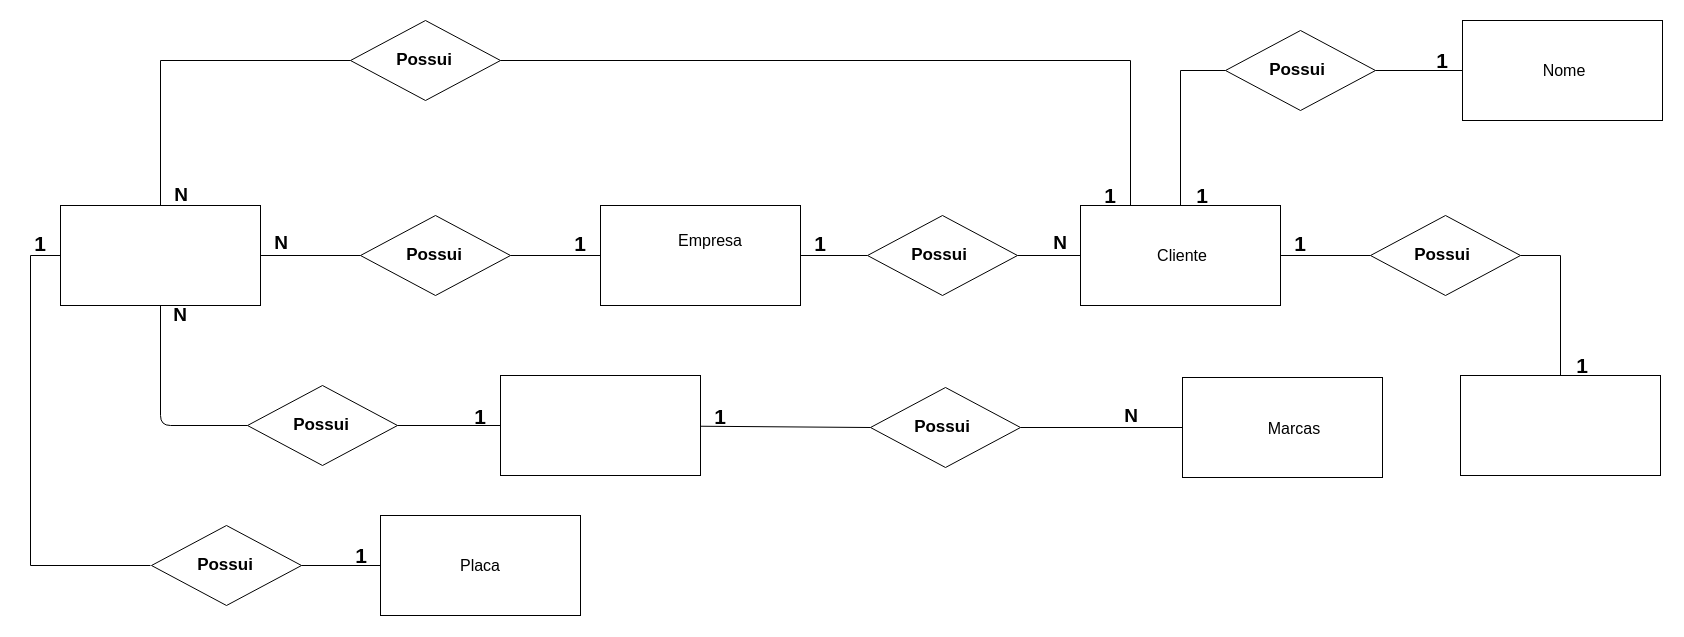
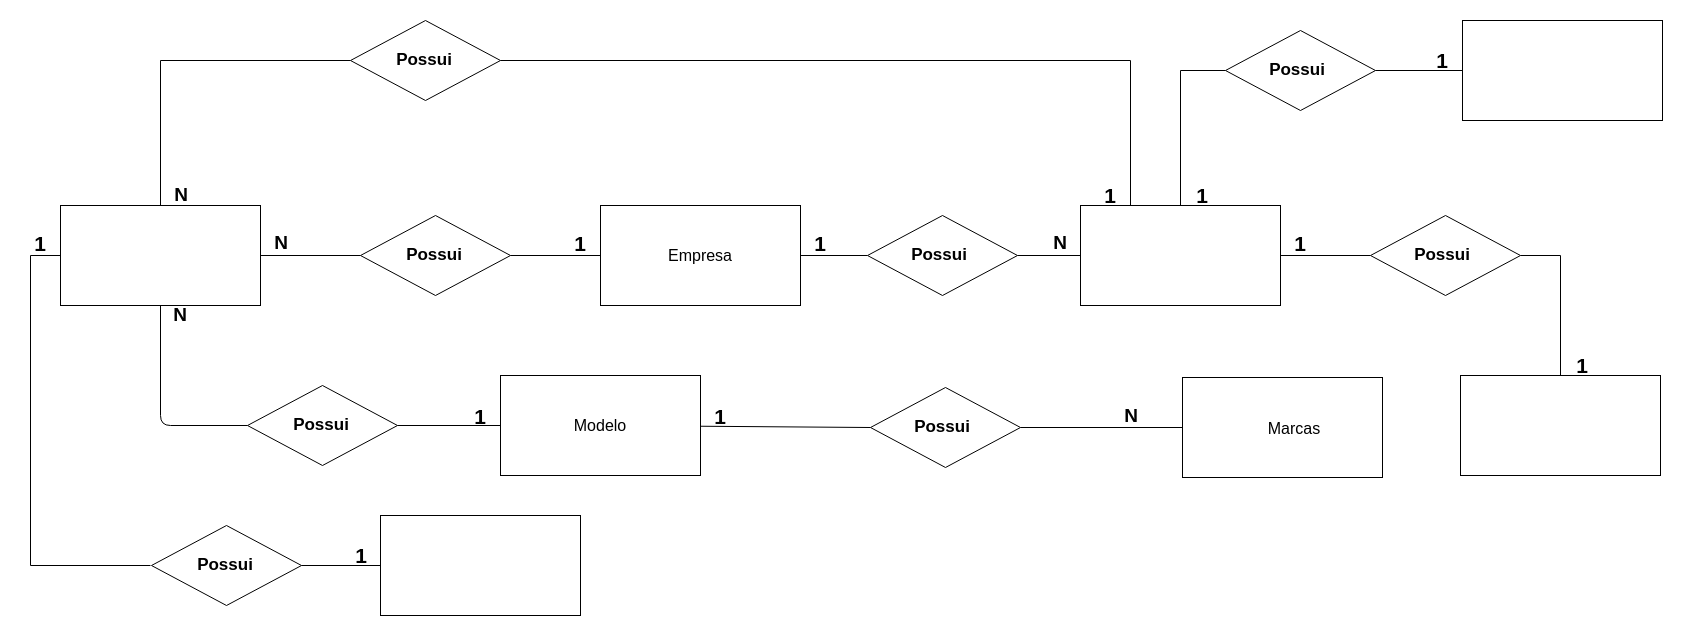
  <mxCell id="0" />
  <mxCell id="1" parent="0" />
  <mxCell id="2" style="edgeStyle=none;rounded=0;orthogonalLoop=1;jettySize=auto;html=1;exitX=0;exitY=0.5;exitDx=0;exitDy=0;fontSize=21;startArrow=none;startFill=0;endArrow=none;endFill=0;strokeColor=#000000;" edge="1" parent="1" source="4"><mxGeometry relative="1" as="geometry"><mxPoint x="150" y="565" as="targetPoint" /><Array as="points"><mxPoint x="30" y="255" /><mxPoint x="30" y="565" /></Array></mxGeometry></mxCell>
  <mxCell id="3" style="edgeStyle=none;rounded=0;orthogonalLoop=1;jettySize=auto;html=1;entryX=0;entryY=0.5;entryDx=0;entryDy=0;fontSize=21;startArrow=none;startFill=0;endArrow=none;endFill=0;strokeColor=#000000;" edge="1" parent="1" source="4" target="60"><mxGeometry relative="1" as="geometry"><Array as="points"><mxPoint x="160" y="60" /></Array></mxGeometry></mxCell>
  <mxCell id="4" value="" style="rounded=0;whiteSpace=wrap;html=1;" vertex="1" parent="1"><mxGeometry x="60" y="205" width="200" height="100" as="geometry" /></mxCell>
  <mxCell id="5" value="" style="rounded=0;whiteSpace=wrap;html=1;" vertex="1" parent="1"><mxGeometry x="600" y="205" width="200" height="100" as="geometry" /></mxCell>
- <mxCell id="6" value="&lt;font style=&quot;font-size: 16px&quot;&gt;Empresa&lt;/font&gt;" style="text;html=1;strokeColor=none;fillColor=none;align=center;verticalAlign=middle;whiteSpace=wrap;rounded=0;" vertex="1" parent="1"><mxGeometry x="670" y="230" width="80" height="20" as="geometry" /></mxCell>
+ <mxCell id="6" value="&lt;font style=&quot;font-size: 16px&quot;&gt;Empresa&lt;/font&gt;" style="text;html=1;strokeColor=none;fillColor=none;align=center;verticalAlign=middle;whiteSpace=wrap;rounded=0;" vertex="1" parent="1"><mxGeometry x="660" y="245" width="80" height="20" as="geometry" /></mxCell>
  <mxCell id="7" value="" style="rhombus;whiteSpace=wrap;html=1;" vertex="1" parent="1"><mxGeometry x="360" y="215" width="150" height="80" as="geometry" /></mxCell>
  <mxCell id="8" value="&lt;font style=&quot;font-size: 17px&quot;&gt;&lt;b&gt;Possui&lt;/b&gt;&lt;/font&gt;" style="text;html=1;strokeColor=none;fillColor=none;align=center;verticalAlign=middle;whiteSpace=wrap;rounded=0;" vertex="1" parent="1"><mxGeometry x="414" y="245" width="40" height="20" as="geometry" /></mxCell>
  <mxCell id="9" value="" style="endArrow=none;html=1;strokeColor=#000000;entryX=0;entryY=0.5;entryDx=0;entryDy=0;exitX=1;exitY=0.5;exitDx=0;exitDy=0;" edge="1" parent="1" source="4" target="7"><mxGeometry width="50" height="50" relative="1" as="geometry"><mxPoint x="260" y="265" as="sourcePoint" /><mxPoint x="310" y="215" as="targetPoint" /></mxGeometry></mxCell>
  <mxCell id="10" value="" style="endArrow=none;html=1;strokeColor=#000000;entryX=1;entryY=0.5;entryDx=0;entryDy=0;exitX=0;exitY=0.5;exitDx=0;exitDy=0;" edge="1" parent="1" source="5" target="7"><mxGeometry width="50" height="50" relative="1" as="geometry"><mxPoint x="420" y="355" as="sourcePoint" /><mxPoint x="470" y="305" as="targetPoint" /></mxGeometry></mxCell>
  <mxCell id="11" value="&lt;font style=&quot;font-size: 19px;&quot;&gt;&lt;b style=&quot;font-size: 19px;&quot;&gt;N&lt;/b&gt;&lt;/font&gt;" style="text;html=1;strokeColor=none;fillColor=none;align=center;verticalAlign=middle;whiteSpace=wrap;rounded=0;fontSize=19;" vertex="1" parent="1"><mxGeometry x="1111" y="406" width="40" height="20" as="geometry" /></mxCell>
  <mxCell id="12" value="&lt;b style=&quot;font-size: 21px;&quot;&gt;&lt;font style=&quot;font-size: 21px;&quot;&gt;1&lt;/font&gt;&lt;/b&gt;" style="text;html=1;strokeColor=none;fillColor=none;align=center;verticalAlign=middle;whiteSpace=wrap;rounded=0;fontSize=21;" vertex="1" parent="1"><mxGeometry x="560" y="233" width="40" height="20" as="geometry" /></mxCell>
  <mxCell id="13" style="edgeStyle=none;rounded=0;orthogonalLoop=1;jettySize=auto;html=1;entryX=0;entryY=0.5;entryDx=0;entryDy=0;fontSize=21;startArrow=none;startFill=0;endArrow=none;endFill=0;strokeColor=#000000;" edge="1" parent="1" source="14" target="25"><mxGeometry relative="1" as="geometry" /></mxCell>
  <mxCell id="14" value="" style="rounded=0;whiteSpace=wrap;html=1;" vertex="1" parent="1"><mxGeometry x="500" y="375" width="200" height="100" as="geometry" /></mxCell>
  <mxCell id="15" value="&lt;font style=&quot;font-size: 16px&quot;&gt;Marca&lt;/font&gt;" style="text;html=1;strokeColor=none;fillColor=none;align=center;verticalAlign=middle;whiteSpace=wrap;rounded=0;" vertex="1" parent="1"><mxGeometry x="1222" y="447" width="80" height="20" as="geometry" /></mxCell>
  <mxCell id="16" style="edgeStyle=none;rounded=0;orthogonalLoop=1;jettySize=auto;html=1;exitX=1;exitY=0.5;exitDx=0;exitDy=0;fontSize=21;startArrow=none;startFill=0;endArrow=none;endFill=0;strokeColor=#000000;" edge="1" parent="1" source="17" target="25"><mxGeometry relative="1" as="geometry" /></mxCell>
  <mxCell id="17" value="" style="rounded=0;whiteSpace=wrap;html=1;" vertex="1" parent="1"><mxGeometry x="1182" y="377" width="200" height="100" as="geometry" /></mxCell>
+ <mxCell id="18" value="&lt;font style=&quot;font-size: 16px&quot;&gt;Modelo&lt;/font&gt;" style="text;html=1;strokeColor=none;fillColor=none;align=center;verticalAlign=middle;whiteSpace=wrap;rounded=0;" vertex="1" parent="1"><mxGeometry x="560" y="415" width="80" height="20" as="geometry" /></mxCell>
  <mxCell id="19" value="" style="rhombus;whiteSpace=wrap;html=1;" vertex="1" parent="1"><mxGeometry x="247" y="385" width="150" height="80" as="geometry" /></mxCell>
  <mxCell id="20" value="&lt;font style=&quot;font-size: 17px&quot;&gt;&lt;b&gt;Possui&lt;/b&gt;&lt;/font&gt;" style="text;html=1;strokeColor=none;fillColor=none;align=center;verticalAlign=middle;whiteSpace=wrap;rounded=0;" vertex="1" parent="1"><mxGeometry x="301" y="415" width="40" height="20" as="geometry" /></mxCell>
  <mxCell id="21" value="" style="endArrow=none;html=1;fontSize=21;strokeColor=#000000;entryX=0.5;entryY=1;entryDx=0;entryDy=0;exitX=0;exitY=0.5;exitDx=0;exitDy=0;" edge="1" parent="1" source="19" target="4"><mxGeometry width="50" height="50" relative="1" as="geometry"><mxPoint x="160" y="425" as="sourcePoint" /><mxPoint x="130" y="485" as="targetPoint" /><Array as="points"><mxPoint x="160" y="425" /></Array></mxGeometry></mxCell>
  <mxCell id="22" value="" style="endArrow=none;html=1;fontSize=21;strokeColor=#000000;entryX=1;entryY=0.5;entryDx=0;entryDy=0;exitX=0;exitY=0.5;exitDx=0;exitDy=0;" edge="1" parent="1" source="14" target="19"><mxGeometry width="50" height="50" relative="1" as="geometry"><mxPoint x="170" y="675" as="sourcePoint" /><mxPoint x="220" y="625" as="targetPoint" /></mxGeometry></mxCell>
  <mxCell id="23" value="&lt;b style=&quot;font-size: 21px;&quot;&gt;&lt;font style=&quot;font-size: 21px;&quot;&gt;1&lt;/font&gt;&lt;/b&gt;" style="text;html=1;strokeColor=none;fillColor=none;align=center;verticalAlign=middle;whiteSpace=wrap;rounded=0;fontSize=21;" vertex="1" parent="1"><mxGeometry x="460" y="406" width="40" height="20" as="geometry" /></mxCell>
  <mxCell id="24" value="&lt;b style=&quot;font-size: 21px;&quot;&gt;&lt;font style=&quot;font-size: 21px;&quot;&gt;1&lt;/font&gt;&lt;/b&gt;" style="text;html=1;strokeColor=none;fillColor=none;align=center;verticalAlign=middle;whiteSpace=wrap;rounded=0;fontSize=21;" vertex="1" parent="1"><mxGeometry x="700" y="406" width="40" height="20" as="geometry" /></mxCell>
  <mxCell id="25" value="" style="rhombus;whiteSpace=wrap;html=1;" vertex="1" parent="1"><mxGeometry x="870" y="387" width="150" height="80" as="geometry" /></mxCell>
  <mxCell id="26" value="&lt;font style=&quot;font-size: 17px&quot;&gt;&lt;b&gt;Possui&lt;/b&gt;&lt;/font&gt;" style="text;html=1;strokeColor=none;fillColor=none;align=center;verticalAlign=middle;whiteSpace=wrap;rounded=0;" vertex="1" parent="1"><mxGeometry x="924" y="417" width="36" height="20" as="geometry" /></mxCell>
  <mxCell id="27" value="" style="rhombus;whiteSpace=wrap;html=1;" vertex="1" parent="1"><mxGeometry x="151" y="525" width="150" height="80" as="geometry" /></mxCell>
  <mxCell id="28" value="&lt;font style=&quot;font-size: 17px&quot;&gt;&lt;b&gt;Possui&lt;/b&gt;&lt;/font&gt;" style="text;html=1;strokeColor=none;fillColor=none;align=center;verticalAlign=middle;whiteSpace=wrap;rounded=0;" vertex="1" parent="1"><mxGeometry x="205" y="555" width="40" height="20" as="geometry" /></mxCell>
  <mxCell id="29" value="&lt;font style=&quot;font-size: 19px;&quot;&gt;&lt;b style=&quot;font-size: 19px;&quot;&gt;N&lt;/b&gt;&lt;/font&gt;" style="text;html=1;strokeColor=none;fillColor=none;align=center;verticalAlign=middle;whiteSpace=wrap;rounded=0;fontSize=19;" vertex="1" parent="1"><mxGeometry x="160" y="305" width="40" height="20" as="geometry" /></mxCell>
  <mxCell id="30" style="edgeStyle=none;rounded=0;orthogonalLoop=1;jettySize=auto;html=1;entryX=1;entryY=0.5;entryDx=0;entryDy=0;fontSize=21;startArrow=none;startFill=0;endArrow=none;endFill=0;strokeColor=#000000;" edge="1" parent="1" source="31" target="27"><mxGeometry relative="1" as="geometry" /></mxCell>
  <mxCell id="31" value="" style="rounded=0;whiteSpace=wrap;html=1;" vertex="1" parent="1"><mxGeometry x="380" y="515" width="200" height="100" as="geometry" /></mxCell>
- <mxCell id="32" value="&lt;font style=&quot;font-size: 16px&quot;&gt;Placa&lt;/font&gt;" style="text;html=1;strokeColor=none;fillColor=none;align=center;verticalAlign=middle;whiteSpace=wrap;rounded=0;" vertex="1" parent="1"><mxGeometry x="440" y="555" width="80" height="20" as="geometry" /></mxCell>
  <mxCell id="33" value="&lt;b style=&quot;font-size: 21px;&quot;&gt;&lt;font style=&quot;font-size: 21px;&quot;&gt;1&lt;/font&gt;&lt;/b&gt;" style="text;html=1;strokeColor=none;fillColor=none;align=center;verticalAlign=middle;whiteSpace=wrap;rounded=0;fontSize=21;" vertex="1" parent="1"><mxGeometry x="341" y="545" width="40" height="20" as="geometry" /></mxCell>
  <mxCell id="34" value="&lt;b style=&quot;font-size: 21px;&quot;&gt;&lt;font style=&quot;font-size: 21px;&quot;&gt;1&lt;/font&gt;&lt;/b&gt;" style="text;html=1;strokeColor=none;fillColor=none;align=center;verticalAlign=middle;whiteSpace=wrap;rounded=0;fontSize=21;" vertex="1" parent="1"><mxGeometry y="233" width="40" height="20" as="geometry" x="20" /></mxCell>
  <mxCell id="35" value="&lt;font style=&quot;font-size: 19px;&quot;&gt;&lt;b style=&quot;font-size: 19px;&quot;&gt;N&lt;/b&gt;&lt;/font&gt;" style="text;html=1;strokeColor=none;fillColor=none;align=center;verticalAlign=middle;whiteSpace=wrap;rounded=0;fontSize=19;" vertex="1" parent="1"><mxGeometry x="261" y="233" width="40" height="20" as="geometry" /></mxCell>
  <mxCell id="36" style="edgeStyle=none;rounded=0;orthogonalLoop=1;jettySize=auto;html=1;entryX=0;entryY=0.5;entryDx=0;entryDy=0;fontSize=21;startArrow=none;startFill=0;endArrow=none;endFill=0;strokeColor=#000000;" edge="1" parent="1" source="38" target="47"><mxGeometry relative="1" as="geometry" /></mxCell>
  <mxCell id="37" style="edgeStyle=none;rounded=0;orthogonalLoop=1;jettySize=auto;html=1;fontSize=21;startArrow=none;startFill=0;endArrow=none;endFill=0;strokeColor=#000000;entryX=0;entryY=0.5;entryDx=0;entryDy=0;" edge="1" parent="1" source="38" target="53"><mxGeometry relative="1" as="geometry"><mxPoint x="1180" y="70" as="targetPoint" /><Array as="points"><mxPoint x="1180" y="70" /></Array></mxGeometry></mxCell>
  <mxCell id="38" value="" style="rounded=0;whiteSpace=wrap;html=1;" vertex="1" parent="1"><mxGeometry x="1080" y="205" width="200" height="100" as="geometry" /></mxCell>
- <mxCell id="39" value="&lt;font style=&quot;font-size: 16px&quot;&gt;Cliente&lt;/font&gt;" style="text;html=1;strokeColor=none;fillColor=none;align=center;verticalAlign=middle;whiteSpace=wrap;rounded=0;" vertex="1" parent="1"><mxGeometry x="1142" y="245" width="80" height="20" as="geometry" /></mxCell>
  <mxCell id="40" style="edgeStyle=none;rounded=0;orthogonalLoop=1;jettySize=auto;html=1;entryX=0;entryY=0.5;entryDx=0;entryDy=0;fontSize=21;startArrow=none;startFill=0;endArrow=none;endFill=0;strokeColor=#000000;" edge="1" parent="1" source="42" target="38"><mxGeometry relative="1" as="geometry" /></mxCell>
  <mxCell id="41" style="edgeStyle=none;rounded=0;orthogonalLoop=1;jettySize=auto;html=1;fontSize=21;startArrow=none;startFill=0;endArrow=none;endFill=0;strokeColor=#000000;" edge="1" parent="1" source="42" target="5"><mxGeometry relative="1" as="geometry" /></mxCell>
  <mxCell id="42" value="" style="rhombus;whiteSpace=wrap;html=1;" vertex="1" parent="1"><mxGeometry x="867" y="215" width="150" height="80" as="geometry" /></mxCell>
  <mxCell id="43" value="&lt;font style=&quot;font-size: 17px&quot;&gt;&lt;b&gt;Possui&lt;/b&gt;&lt;/font&gt;" style="text;html=1;strokeColor=none;fillColor=none;align=center;verticalAlign=middle;whiteSpace=wrap;rounded=0;" vertex="1" parent="1"><mxGeometry x="921" y="245" width="36" height="20" as="geometry" /></mxCell>
  <mxCell id="44" value="&lt;b style=&quot;font-size: 21px;&quot;&gt;&lt;font style=&quot;font-size: 21px;&quot;&gt;1&lt;/font&gt;&lt;/b&gt;" style="text;html=1;strokeColor=none;fillColor=none;align=center;verticalAlign=middle;whiteSpace=wrap;rounded=0;fontSize=21;" vertex="1" parent="1"><mxGeometry x="800" y="233" width="40" height="20" as="geometry" /></mxCell>
  <mxCell id="45" value="&lt;font style=&quot;font-size: 19px;&quot;&gt;&lt;b style=&quot;font-size: 19px;&quot;&gt;N&lt;/b&gt;&lt;/font&gt;" style="text;html=1;strokeColor=none;fillColor=none;align=center;verticalAlign=middle;whiteSpace=wrap;rounded=0;fontSize=19;" vertex="1" parent="1"><mxGeometry x="1040" y="233" width="40" height="20" as="geometry" /></mxCell>
  <mxCell id="46" style="edgeStyle=none;rounded=0;orthogonalLoop=1;jettySize=auto;html=1;exitX=1;exitY=0.5;exitDx=0;exitDy=0;entryX=0.5;entryY=0;entryDx=0;entryDy=0;fontSize=21;startArrow=none;startFill=0;endArrow=none;endFill=0;strokeColor=#000000;" edge="1" parent="1" source="47" target="49"><mxGeometry relative="1" as="geometry"><Array as="points"><mxPoint x="1560" y="255" /></Array></mxGeometry></mxCell>
  <mxCell id="47" value="" style="rhombus;whiteSpace=wrap;html=1;" vertex="1" parent="1"><mxGeometry x="1370" y="215" width="150" height="80" as="geometry" /></mxCell>
  <mxCell id="48" value="&lt;font style=&quot;font-size: 17px&quot;&gt;&lt;b&gt;Possui&lt;/b&gt;&lt;/font&gt;" style="text;html=1;strokeColor=none;fillColor=none;align=center;verticalAlign=middle;whiteSpace=wrap;rounded=0;" vertex="1" parent="1"><mxGeometry x="1424" y="245" width="36" height="20" as="geometry" /></mxCell>
  <mxCell id="49" value="" style="rounded=0;whiteSpace=wrap;html=1;" vertex="1" parent="1"><mxGeometry x="1460" y="375" width="200" height="100" as="geometry" /></mxCell>
  <mxCell id="50" value="&lt;b style=&quot;font-size: 21px;&quot;&gt;&lt;font style=&quot;font-size: 21px;&quot;&gt;1&lt;/font&gt;&lt;/b&gt;" style="text;html=1;strokeColor=none;fillColor=none;align=center;verticalAlign=middle;whiteSpace=wrap;rounded=0;fontSize=21;" vertex="1" parent="1"><mxGeometry x="1280" y="233" width="40" height="20" as="geometry" /></mxCell>
  <mxCell id="51" value="&lt;b style=&quot;font-size: 21px;&quot;&gt;&lt;font style=&quot;font-size: 21px;&quot;&gt;1&lt;/font&gt;&lt;/b&gt;" style="text;html=1;strokeColor=none;fillColor=none;align=center;verticalAlign=middle;whiteSpace=wrap;rounded=0;fontSize=21;" vertex="1" parent="1"><mxGeometry x="1562" y="355" width="40" height="20" as="geometry" /></mxCell>
  <mxCell id="52" style="edgeStyle=none;rounded=0;orthogonalLoop=1;jettySize=auto;html=1;entryX=0;entryY=0.5;entryDx=0;entryDy=0;fontSize=21;startArrow=none;startFill=0;endArrow=none;endFill=0;strokeColor=#000000;" edge="1" parent="1" source="53" target="55"><mxGeometry relative="1" as="geometry" /></mxCell>
  <mxCell id="53" value="" style="rhombus;whiteSpace=wrap;html=1;" vertex="1" parent="1"><mxGeometry x="1225" y="30" width="150" height="80" as="geometry" /></mxCell>
  <mxCell id="54" value="&lt;font style=&quot;font-size: 17px&quot;&gt;&lt;b&gt;Possui&lt;/b&gt;&lt;/font&gt;" style="text;html=1;strokeColor=none;fillColor=none;align=center;verticalAlign=middle;whiteSpace=wrap;rounded=0;" vertex="1" parent="1"><mxGeometry x="1279" y="60" width="36" height="20" as="geometry" /></mxCell>
  <mxCell id="55" value="" style="rounded=0;whiteSpace=wrap;html=1;" vertex="1" parent="1"><mxGeometry x="1462" y="20" width="200" height="100" as="geometry" /></mxCell>
- <mxCell id="56" value="&lt;font style=&quot;font-size: 16px&quot;&gt;Nome&lt;/font&gt;" style="text;html=1;strokeColor=none;fillColor=none;align=center;verticalAlign=middle;whiteSpace=wrap;rounded=0;" vertex="1" parent="1"><mxGeometry x="1524" y="60" width="80" height="20" as="geometry" /></mxCell>
  <mxCell id="57" value="&lt;b style=&quot;font-size: 21px;&quot;&gt;&lt;font style=&quot;font-size: 21px;&quot;&gt;1&lt;/font&gt;&lt;/b&gt;" style="text;html=1;strokeColor=none;fillColor=none;align=center;verticalAlign=middle;whiteSpace=wrap;rounded=0;fontSize=21;" vertex="1" parent="1"><mxGeometry x="1182" y="185" width="40" height="20" as="geometry" /></mxCell>
  <mxCell id="58" value="&lt;b style=&quot;font-size: 21px;&quot;&gt;&lt;font style=&quot;font-size: 21px;&quot;&gt;1&lt;/font&gt;&lt;/b&gt;" style="text;html=1;strokeColor=none;fillColor=none;align=center;verticalAlign=middle;whiteSpace=wrap;rounded=0;fontSize=21;" vertex="1" parent="1"><mxGeometry x="1422" y="50" width="40" height="20" as="geometry" /></mxCell>
  <mxCell id="59" style="edgeStyle=none;rounded=0;orthogonalLoop=1;jettySize=auto;html=1;entryX=0.25;entryY=0;entryDx=0;entryDy=0;fontSize=21;startArrow=none;startFill=0;endArrow=none;endFill=0;strokeColor=#000000;" edge="1" parent="1" source="60" target="38"><mxGeometry relative="1" as="geometry"><Array as="points"><mxPoint x="1130" y="60" /></Array></mxGeometry></mxCell>
  <mxCell id="60" value="" style="rhombus;whiteSpace=wrap;html=1;" vertex="1" parent="1"><mxGeometry x="350" y="20" width="150" height="80" as="geometry" /></mxCell>
  <mxCell id="61" value="&lt;font style=&quot;font-size: 17px&quot;&gt;&lt;b&gt;Possui&lt;/b&gt;&lt;/font&gt;" style="text;html=1;strokeColor=none;fillColor=none;align=center;verticalAlign=middle;whiteSpace=wrap;rounded=0;" vertex="1" parent="1"><mxGeometry x="404" y="50" width="40" height="20" as="geometry" /></mxCell>
  <mxCell id="62" value="&lt;font style=&quot;font-size: 19px;&quot;&gt;&lt;b style=&quot;font-size: 19px;&quot;&gt;N&lt;/b&gt;&lt;/font&gt;" style="text;html=1;strokeColor=none;fillColor=none;align=center;verticalAlign=middle;whiteSpace=wrap;rounded=0;fontSize=19;" vertex="1" parent="1"><mxGeometry x="161" y="185" width="40" height="20" as="geometry" /></mxCell>
  <mxCell id="63" value="&lt;b style=&quot;font-size: 21px;&quot;&gt;&lt;font style=&quot;font-size: 21px;&quot;&gt;1&lt;/font&gt;&lt;/b&gt;" style="text;html=1;strokeColor=none;fillColor=none;align=center;verticalAlign=middle;whiteSpace=wrap;rounded=0;fontSize=21;" vertex="1" parent="1"><mxGeometry x="1090" y="185" width="40" height="20" as="geometry" /></mxCell>
  <mxCell id="64" value="&lt;font style=&quot;font-size: 16px&quot;&gt;Marcas&lt;/font&gt;" style="text;html=1;strokeColor=none;fillColor=none;align=center;verticalAlign=middle;whiteSpace=wrap;rounded=0;" vertex="1" parent="1"><mxGeometry x="1254" y="418" width="80" height="20" as="geometry" /></mxCell>
